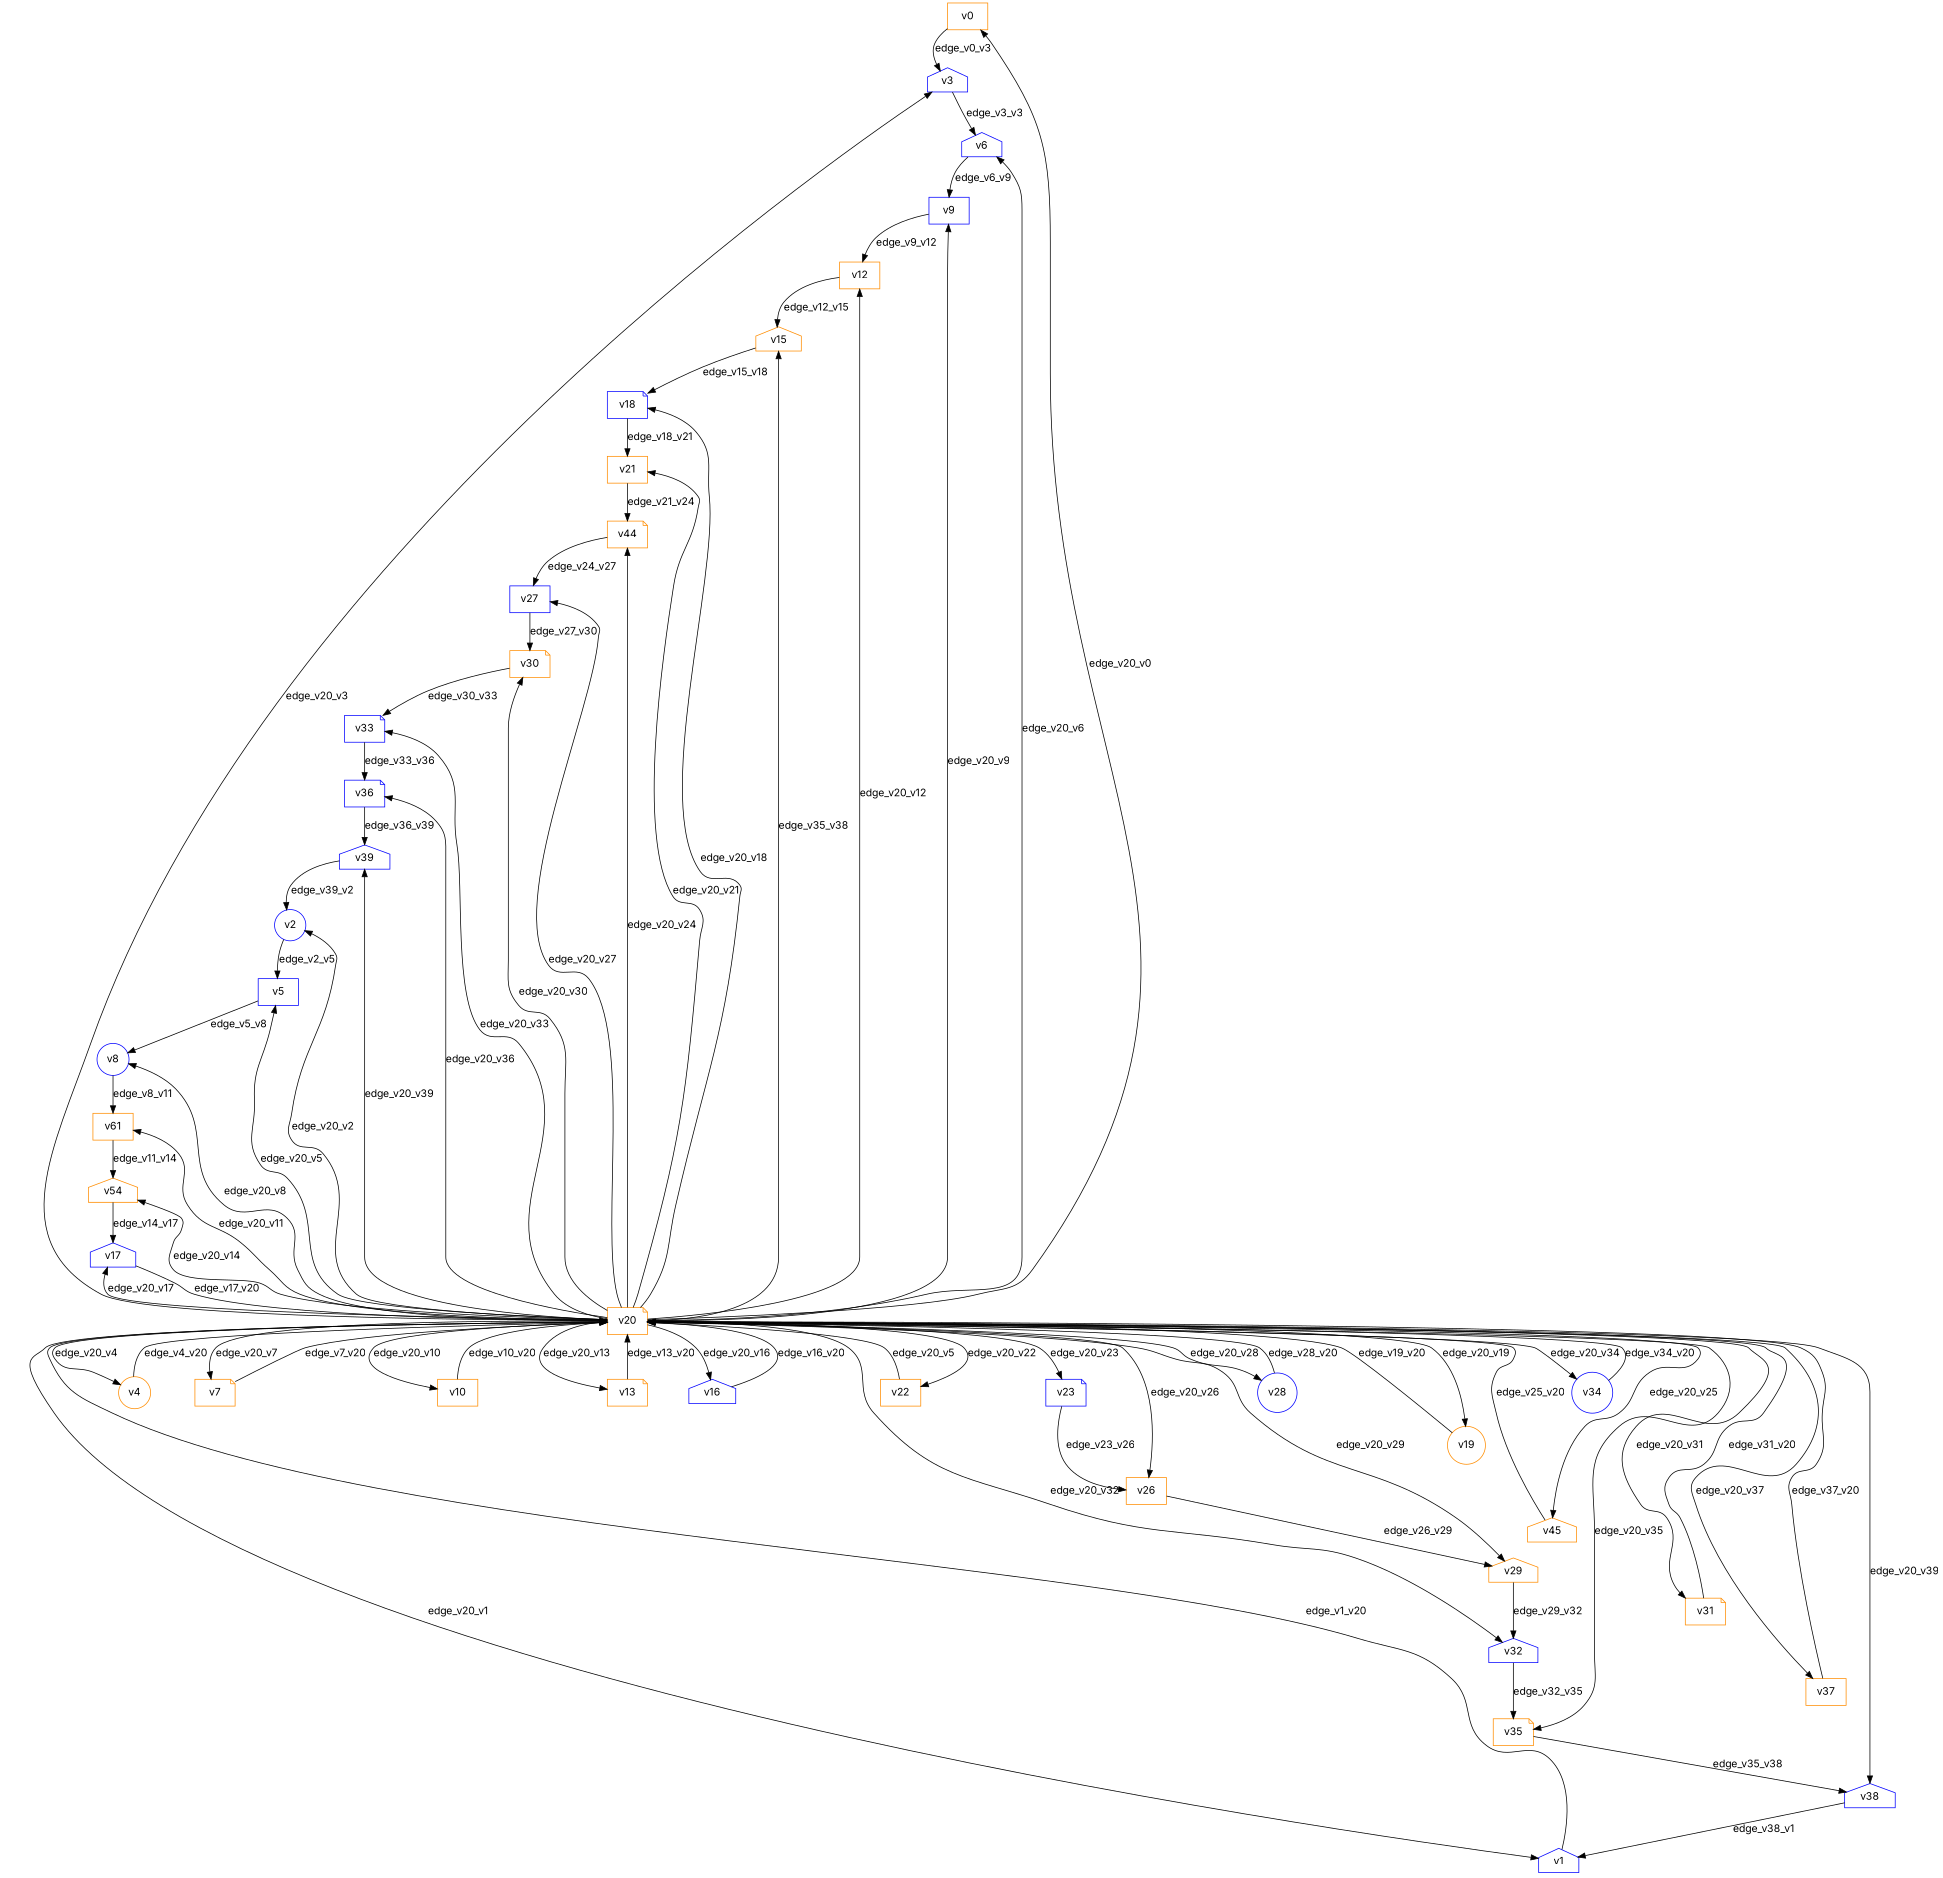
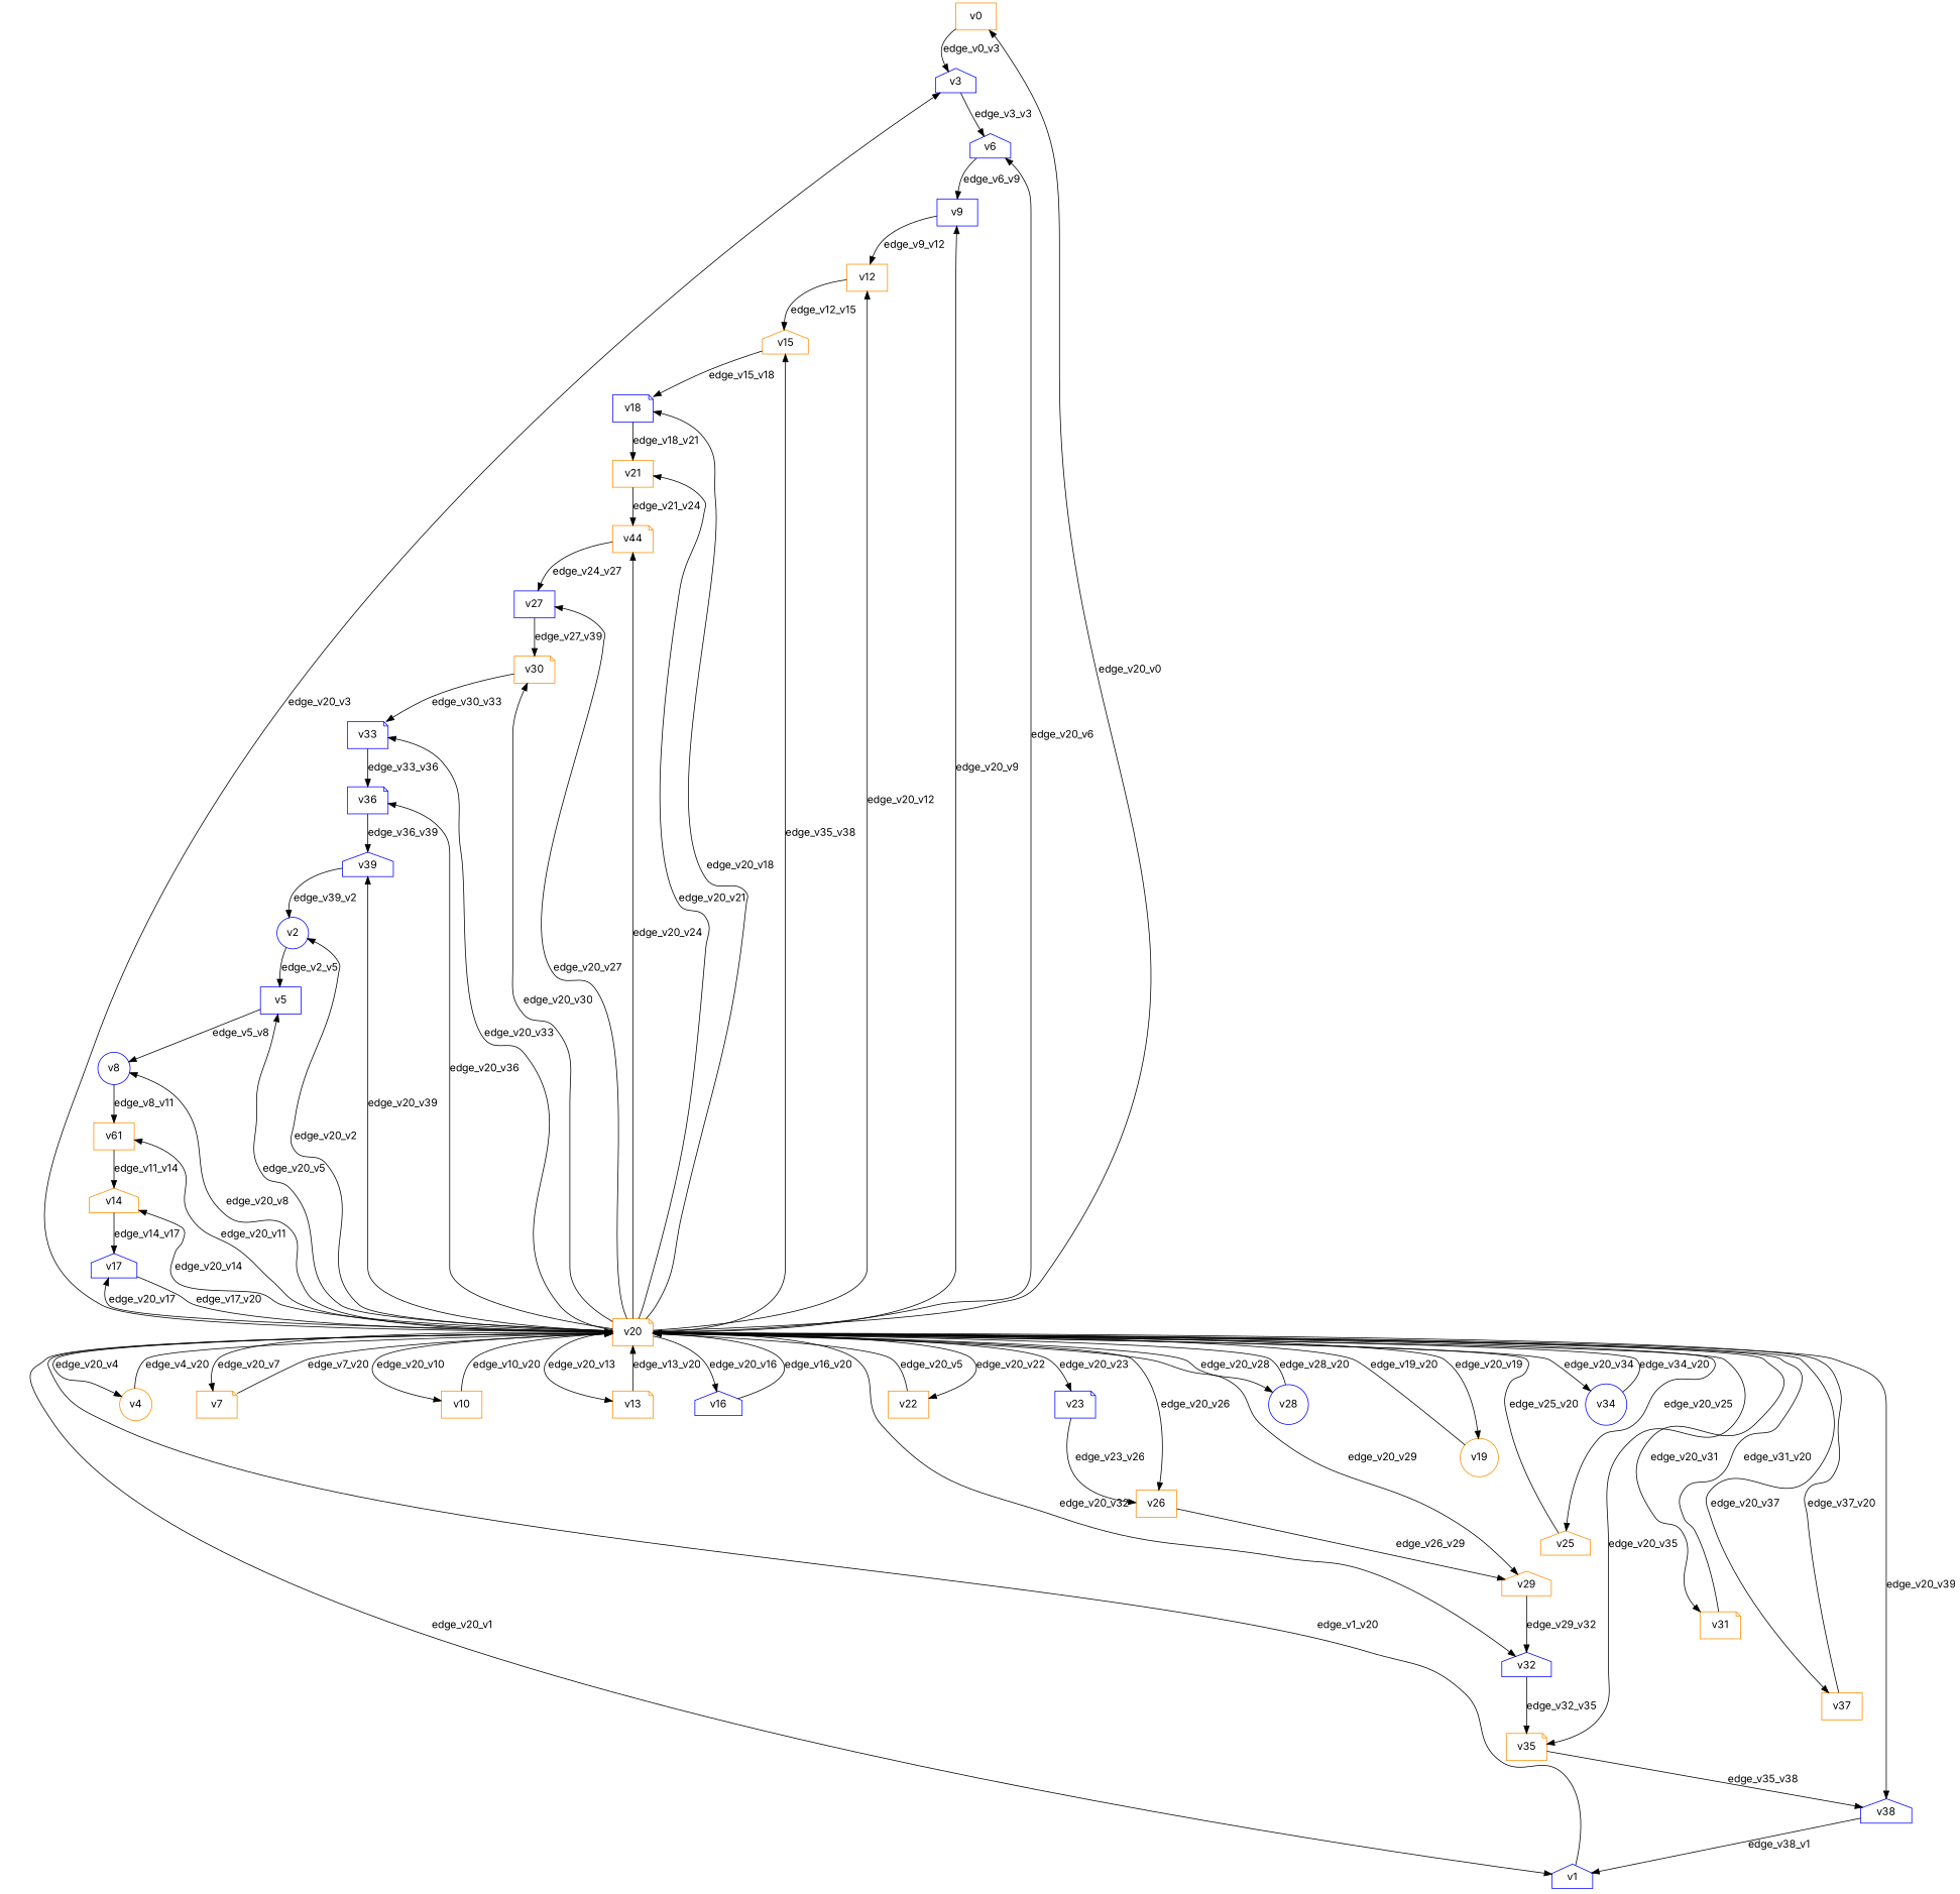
  digraph {
    fontname=Inter
    node [color=darkorange fontname=Inter player=0 shape=house]
    edge [discount=0.090 fontname=Inter]
    v0 [shape=box]
    v3 [color=blue player=1]
    v6 [color=blue]
    v1 [color=blue player=1]
    v20 [shape=note]
    v2 [color=blue shape=circle]
    v5 [color=blue player=1 shape=box]
    v4 [shape=circle]
    v8 [color=blue shape=circle]
    v9 [color=blue player=1 shape=box]
    v7 [player=1 shape=note]
    n12 [label=v61 player=1 shape=box]
    v12 [shape=box]
    v10 [shape=box]
-   v14 [label=v54]
+   v14
    v15 [player=1]
    v13 [player=1 shape=note]
    v17 [color=blue player=1]
    v18 [color=blue shape=note]
    v16 [color=blue]
    v21 [player=1 shape=box]
    v19 [player=1 shape=circle]
    v22 [shape=box]
    v23 [color=blue player=1 shape=note]
    n25 [label=v44 shape=note]
-   v25 [player=1 label=v45]
+   v25 [player=1]
    v26 [shape=box]
    v27 [color=blue player=1 shape=box]
    v28 [color=blue shape=circle]
    v29 [player=1]
    v30 [shape=note]
    v31 [player=1 shape=note]
    v32 [color=blue]
    v33 [color=blue player=1 shape=note]
    v34 [color=blue shape=circle]
    v35 [player=1 shape=note]
    v36 [color=blue shape=note]
    v37 [player=1 shape=box]
    v38 [color=blue]
    v39 [color=blue player=1]
    v0 -> v3 [label=edge_v0_v3 weight=-0.03]
    v3 -> v6 [label=edge_v3_v3 weight=0.92]
    v6 -> v9 [label=edge_v6_v9 weight=2.57]
    v1 -> v20 [label=edge_v1_v20 weight=-6.06]
    v20 -> v0 [label=edge_v20_v0 weight=0.65]
    v20 -> v3 [label=edge_v20_v3 weight=-5.72]
    v20 -> v6 [label=edge_v20_v6 weight=2.92]
    v20 -> v1 [label=edge_v20_v1 weight=-4.15]
    v20 -> v2 [label=edge_v20_v2 weight=-0.97]
    v20 -> v5 [label=edge_v20_v5 weight=-0.72]
    v20 -> v4 [label=edge_v20_v4 weight=0.62]
    v20 -> v8 [label=edge_v20_v8 weight=-5.38]
    v20 -> v9 [label=edge_v20_v9 weight=2.11]
    v20 -> v7 [label=edge_v20_v7 weight=9.18]
    v20 -> n12 [label=edge_v20_v11 weight=-1.48]
    v20 -> v12 [label=edge_v20_v12 weight=4.44]
    v20 -> v10 [label=edge_v20_v10 weight=1.57]
    v20 -> v14 [label=edge_v20_v14 weight=-1.39]
    v20 -> v15 [label=edge_v35_v38 weight=5.62]
    v20 -> v13 [label=edge_v20_v13 weight=6.06]
    v20 -> v17 [label=edge_v20_v17 weight=-0.25]
    v20 -> v18 [label=edge_v20_v18 weight=-0.01]
    v20 -> v16 [label=edge_v20_v16 weight=1.42]
    v20 -> v21 [label=edge_v20_v21 weight=-2.68]
    v20 -> v19 [label=edge_v20_v19 weight=-5.75]
    v20 -> v22 [label=edge_v20_v22 weight=1.53]
    v20 -> v23 [label=edge_v20_v23 weight=6.13]
    v20 -> n25 [label=edge_v20_v24 weight=5.01]
    v20 -> v25 [label=edge_v20_v25 weight=-1.98]
    v20 -> v26 [label=edge_v20_v26 weight=6.78]
    v20 -> v27 [label=edge_v20_v27 weight=0.41]
    v20 -> v28 [label=edge_v20_v28 weight=2.69]
    v20 -> v29 [label=edge_v20_v29 weight=0.63]
    v20 -> v30 [label=edge_v20_v30 weight=3.02]
    v20 -> v31 [label=edge_v20_v31 weight=-2.99]
    v20 -> v32 [label=edge_v20_v32 weight=-2.57]
    v20 -> v33 [label=edge_v20_v33 weight=-2.21]
    v20 -> v34 [label=edge_v20_v34 weight=0.55]
    v20 -> v35 [label=edge_v20_v35 weight=1.28]
    v20 -> v36 [label=edge_v20_v36 weight=3.42]
    v20 -> v37 [label=edge_v20_v37 weight=-2.65]
    v20 -> v38 [label=edge_v20_v39 weight=6.73]
    v20 -> v39 [label=edge_v20_v39 weight=9.34]
    v2 -> v5 [label=edge_v2_v5 weight=2.21]
    v5 -> v8 [label=edge_v5_v8 weight=0.85]
    v4 -> v20 [label=edge_v4_v20 weight=2.01]
    v8 -> n12 [label=edge_v8_v11 weight=4.49]
    v9 -> v12 [label=edge_v9_v12 weight=-1.68]
    v7 -> v20 [label=edge_v7_v20 weight=7.46]
    n12 -> v14 [label=edge_v11_v14 weight=3.58]
    v12 -> v15 [label=edge_v12_v15 weight=-2.22]
    v10 -> v20 [label=edge_v10_v20 weight=3.55]
    v14 -> v17 [label=edge_v14_v17 weight=2.72]
    v15 -> v18 [label=edge_v15_v18 weight=2.46]
    v13 -> v20 [label=edge_v13_v20 weight=7.68]
    v17 -> v20 [label=edge_v17_v20 weight=2.52]
    v18 -> v21 [label=edge_v18_v21 weight=6.43]
    v16 -> v20 [label=edge_v16_v20 weight=-0.50]
    v21 -> n25 [label=edge_v21_v24 weight=4.78]
    v19 -> v20 [label=edge_v19_v20 weight=-5.26]
    v22 -> v20 [label=edge_v20_v5 weight=2.17]
    v23 -> v26 [label=edge_v23_v26 weight=4.48]
    n25 -> v27 [label=edge_v24_v27 weight=4.46]
    v25 -> v20 [label=edge_v25_v20 weight=-3.81]
    v26 -> v29 [label=edge_v26_v29 weight=-1.54]
-   v27 -> v30 [label=edge_v27_v30 weight=5.59]
+   v27 -> v30 [label=edge_v27_v39 weight=5.59]
    v28 -> v20 [label=edge_v28_v20 weight=2.81]
    v29 -> v32 [label=edge_v29_v32 weight=4.27]
    v30 -> v33 [label=edge_v30_v33 weight=-0.59]
    v31 -> v20 [label=edge_v31_v20 weight=-3.19]
    v32 -> v35 [label=edge_v32_v35 weight=4.25]
    v33 -> v36 [label=edge_v33_v36 weight=6.44]
    v34 -> v20 [label=edge_v34_v20 weight=2.19]
    v35 -> v38 [label=edge_v35_v38 weight=-2.11]
    v36 -> v39 [label=edge_v36_v39 weight=5.25]
    v37 -> v20 [label=edge_v37_v20 weight=-0.82]
    v38 -> v1 [label=edge_v38_v1 weight=-0.24]
    v39 -> v2 [label=edge_v39_v2 weight=3.35]
  }
